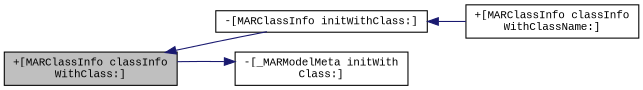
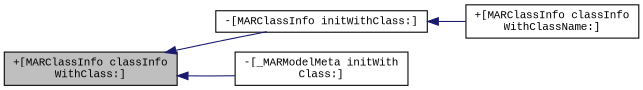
  digraph {
    fontname="Liberation Mono"
    rankdir=LR
    node [color=black fillcolor=white fontname="Liberation Mono" fontsize=10 shape=record style=filled]
    edge [color=midnightblue dir=back fontname="Liberation Mono" fontsize=10 labelfontname=Helvetica labelfontsize=10 style=solid]
    n1 [fillcolor=grey75 fontcolor=black height=0.2 label="+[MARClassInfo classInfo\lWithClass:]" width=0.4]
    n2 [height=0.2 label="-[MARClassInfo initWithClass:]" width=0.4]
    n3 [height=0.2 label="-[_MARModelMeta initWith\lClass:]" width=0.4]
    n4 [height=0.2 label="+[MARClassInfo classInfo\lWithClassName:]" width=0.4]
    n1 -> n2
-   n3 -> n1
+   n1 -> n3
    n2 -> n4
  }
